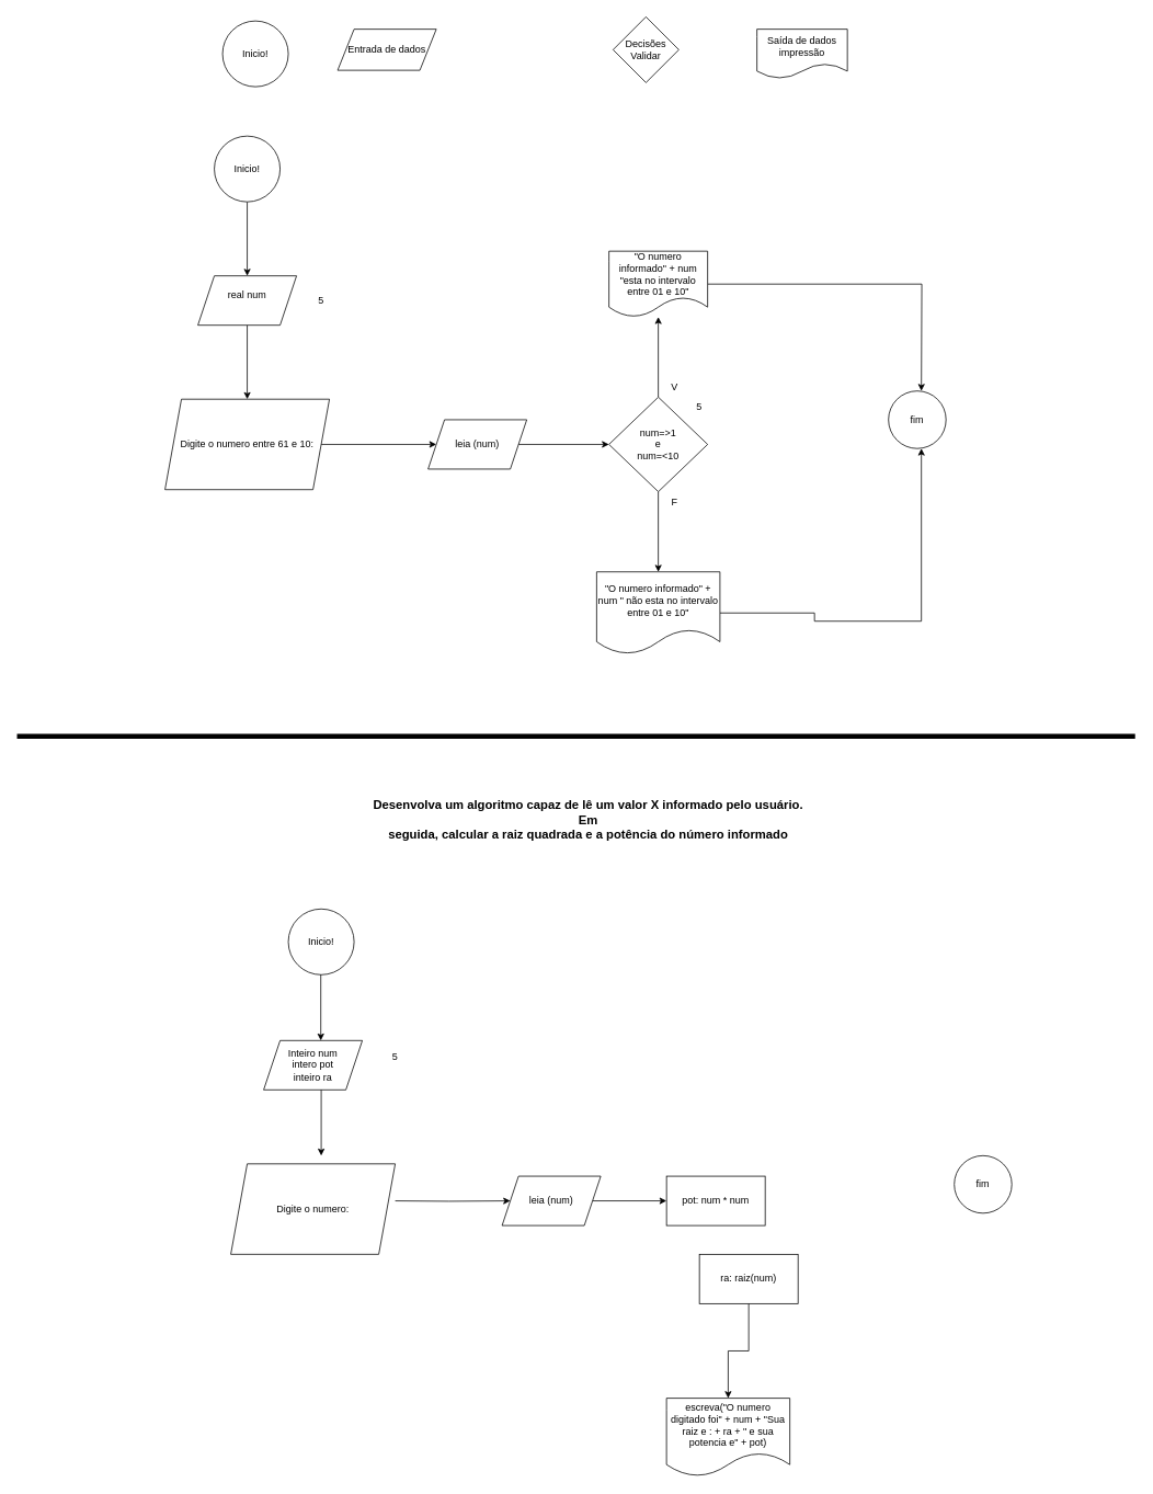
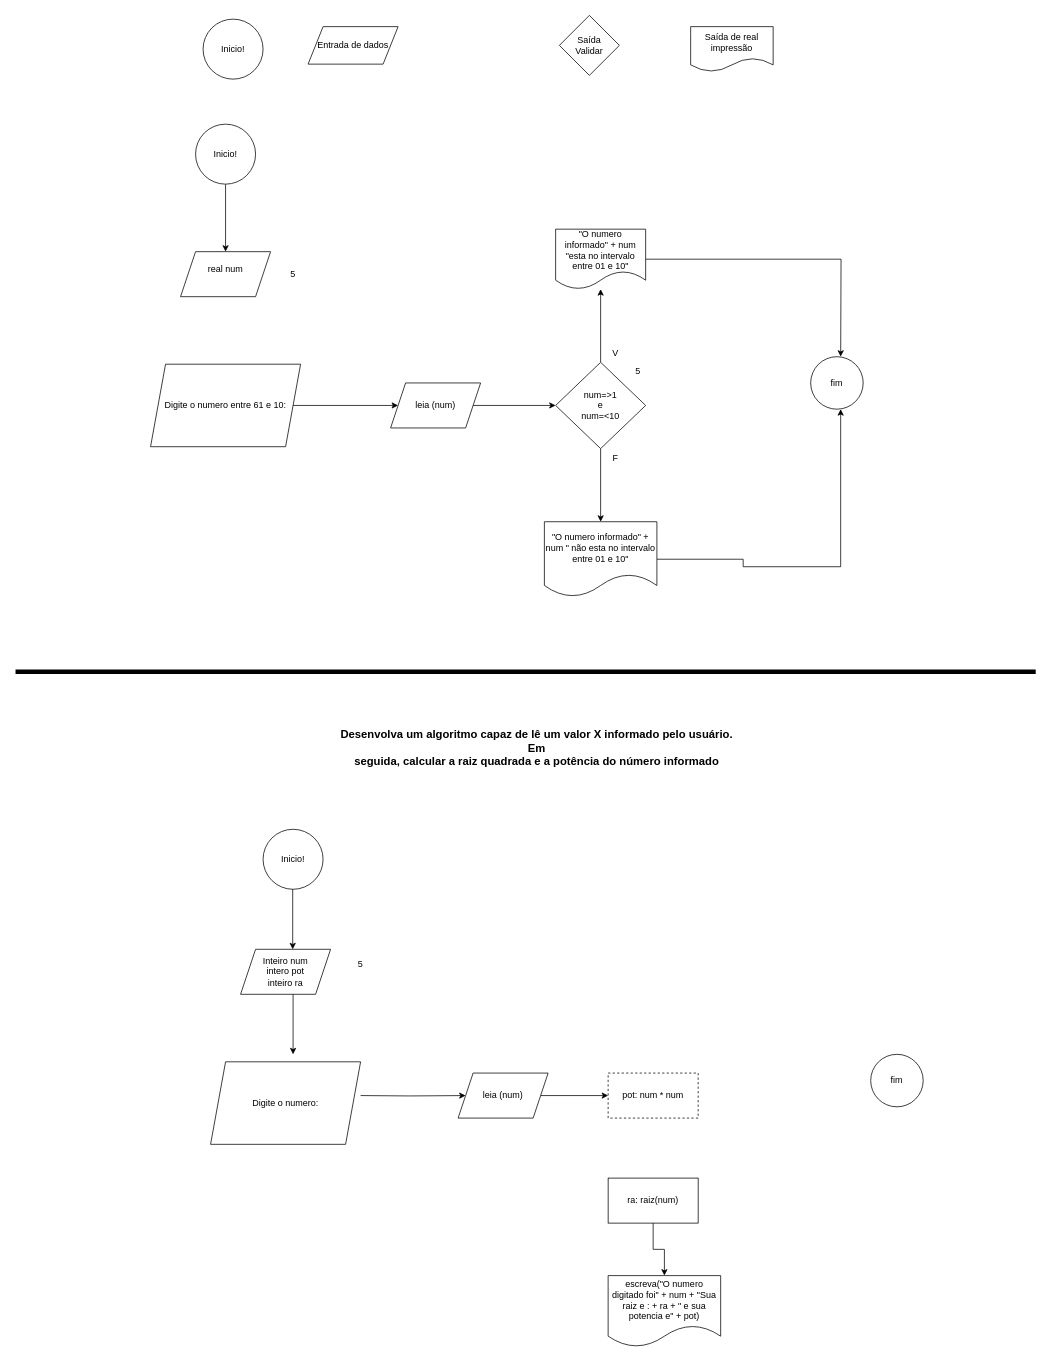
  <mxCell id="0" />
  <mxCell id="1" parent="0" />
  <mxCell id="2" value="Inicio!" style="ellipse;whiteSpace=wrap;html=1;aspect=fixed;" parent="1" vertex="1"><mxGeometry x="270" y="25" width="80" height="80" as="geometry" /></mxCell>
- <mxCell id="3" value="Saída de dados&lt;div&gt;impressão&lt;/div&gt;" style="shape=document;whiteSpace=wrap;html=1;boundedLbl=1;" parent="1" vertex="1"><mxGeometry x="920" y="35" width="110" height="60" as="geometry" /></mxCell>
+ <mxCell id="3" value="Saída de real&lt;div&gt;impressão&lt;/div&gt;" style="shape=document;whiteSpace=wrap;html=1;boundedLbl=1;" parent="1" vertex="1"><mxGeometry x="920" y="35" width="110" height="60" as="geometry" /></mxCell>
  <mxCell id="4" value="Entrada de dados" style="shape=parallelogram;perimeter=parallelogramPerimeter;whiteSpace=wrap;html=1;fixedSize=1;" parent="1" vertex="1"><mxGeometry x="410" y="35" width="120" height="50" as="geometry" /></mxCell>
  <mxCell id="5" value="" style="edgeStyle=orthogonalEdgeStyle;rounded=0;orthogonalLoop=1;jettySize=auto;html=1;" edge="1" parent="1" source="6" target="10"><mxGeometry relative="1" as="geometry" /></mxCell>
  <mxCell id="6" value="Inicio!" style="ellipse;whiteSpace=wrap;html=1;aspect=fixed;" vertex="1" parent="1"><mxGeometry x="260" y="165" width="80" height="80" as="geometry" /></mxCell>
- <mxCell id="7" value="Decisões&lt;div&gt;Validar&lt;/div&gt;" style="rhombus;whiteSpace=wrap;html=1;" vertex="1" parent="1"><mxGeometry x="745" y="20" width="80" height="80" as="geometry" /></mxCell>
+ <mxCell id="7" value="Saída&lt;div&gt;Validar&lt;/div&gt;" style="rhombus;whiteSpace=wrap;html=1;" vertex="1" parent="1"><mxGeometry x="745" y="20" width="80" height="80" as="geometry" /></mxCell>
  <mxCell id="8" value="" style="endArrow=none;html=1;rounded=0;strokeWidth=6;" edge="1" parent="1"><mxGeometry width="50" height="50" relative="1" as="geometry"><mxPoint x="20" y="895" as="sourcePoint" /><mxPoint x="1380" y="895" as="targetPoint" /></mxGeometry></mxCell>
- <mxCell id="9" value="" style="edgeStyle=orthogonalEdgeStyle;rounded=0;orthogonalLoop=1;jettySize=auto;html=1;" edge="1" parent="1" source="10" target="12"><mxGeometry relative="1" as="geometry" /></mxCell>
  <mxCell id="10" value="real num&lt;div&gt;&lt;br&gt;&lt;/div&gt;" style="shape=parallelogram;perimeter=parallelogramPerimeter;whiteSpace=wrap;html=1;fixedSize=1;" vertex="1" parent="1"><mxGeometry x="240" y="335" width="120" height="60" as="geometry" /></mxCell>
  <mxCell id="11" value="" style="edgeStyle=orthogonalEdgeStyle;rounded=0;orthogonalLoop=1;jettySize=auto;html=1;" edge="1" parent="1" source="12" target="14"><mxGeometry relative="1" as="geometry" /></mxCell>
  <mxCell id="12" value="Digite o numero entre 61 e 10:" style="shape=parallelogram;perimeter=parallelogramPerimeter;whiteSpace=wrap;html=1;fixedSize=1;" vertex="1" parent="1"><mxGeometry x="200" y="485" width="200" height="110" as="geometry" /></mxCell>
  <mxCell id="13" value="" style="edgeStyle=orthogonalEdgeStyle;rounded=0;orthogonalLoop=1;jettySize=auto;html=1;" edge="1" parent="1" source="14" target="17"><mxGeometry relative="1" as="geometry" /></mxCell>
  <mxCell id="14" value="leia (num)" style="shape=parallelogram;perimeter=parallelogramPerimeter;whiteSpace=wrap;html=1;fixedSize=1;" vertex="1" parent="1"><mxGeometry x="520" y="510" width="120" height="60" as="geometry" /></mxCell>
  <mxCell id="15" value="" style="edgeStyle=orthogonalEdgeStyle;rounded=0;orthogonalLoop=1;jettySize=auto;html=1;" edge="1" parent="1" source="17" target="21"><mxGeometry relative="1" as="geometry" /></mxCell>
  <mxCell id="16" value="" style="edgeStyle=orthogonalEdgeStyle;rounded=0;orthogonalLoop=1;jettySize=auto;html=1;" edge="1" parent="1" source="17" target="23"><mxGeometry relative="1" as="geometry" /></mxCell>
  <mxCell id="17" value="num=&amp;gt;1&lt;div&gt;&lt;span style=&quot;background-color: initial;&quot;&gt;e&lt;/span&gt;&lt;/div&gt;&lt;div&gt;&lt;span style=&quot;background-color: initial;&quot;&gt;num=&amp;lt;10&lt;/span&gt;&lt;/div&gt;" style="rhombus;whiteSpace=wrap;html=1;" vertex="1" parent="1"><mxGeometry x="740" y="482.5" width="120" height="115" as="geometry" /></mxCell>
  <mxCell id="18" value="5" style="text;html=1;align=center;verticalAlign=middle;whiteSpace=wrap;rounded=0;" vertex="1" parent="1"><mxGeometry x="360" y="350" width="60" height="30" as="geometry" /></mxCell>
  <mxCell id="19" value="5" style="text;html=1;align=center;verticalAlign=middle;whiteSpace=wrap;rounded=0;" vertex="1" parent="1"><mxGeometry x="820" y="480" width="60" height="30" as="geometry" /></mxCell>
  <mxCell id="20" value="" style="edgeStyle=orthogonalEdgeStyle;rounded=0;orthogonalLoop=1;jettySize=auto;html=1;" edge="1" parent="1" source="21"><mxGeometry relative="1" as="geometry"><mxPoint x="1120" y="545" as="targetPoint" /><Array as="points"><mxPoint x="990" y="745" /><mxPoint x="990" y="755" /><mxPoint x="1120" y="755" /></Array></mxGeometry></mxCell>
  <mxCell id="21" value="&lt;br&gt;&lt;span style=&quot;color: rgb(0, 0, 0); font-family: Helvetica; font-size: 12px; font-style: normal; font-variant-ligatures: normal; font-variant-caps: normal; font-weight: 400; letter-spacing: normal; orphans: 2; text-align: center; text-indent: 0px; text-transform: none; widows: 2; word-spacing: 0px; -webkit-text-stroke-width: 0px; white-space: normal; background-color: rgb(255, 255, 255); text-decoration-thickness: initial; text-decoration-style: initial; text-decoration-color: initial; display: inline !important; float: none;&quot;&gt;&quot;O numero informado&quot; + num &quot; não esta no intervalo entre 01 e 10&quot;&lt;/span&gt;&lt;div&gt;&lt;br/&gt;&lt;/div&gt;" style="shape=document;whiteSpace=wrap;html=1;boundedLbl=1;" vertex="1" parent="1"><mxGeometry x="725" y="695" width="150" height="100" as="geometry" /></mxCell>
  <mxCell id="22" value="" style="edgeStyle=orthogonalEdgeStyle;rounded=0;orthogonalLoop=1;jettySize=auto;html=1;" edge="1" parent="1" source="23"><mxGeometry relative="1" as="geometry"><mxPoint x="1120" y="475" as="targetPoint" /></mxGeometry></mxCell>
  <mxCell id="23" value="&quot;O numero informado&quot; + num &quot;esta no intervalo entre 01 e 10&quot;" style="shape=document;whiteSpace=wrap;html=1;boundedLbl=1;" vertex="1" parent="1"><mxGeometry x="740" y="305" width="120" height="80" as="geometry" /></mxCell>
  <mxCell id="24" value="V" style="text;html=1;align=center;verticalAlign=middle;whiteSpace=wrap;rounded=0;" vertex="1" parent="1"><mxGeometry x="790" y="455" width="60" height="30" as="geometry" /></mxCell>
  <mxCell id="25" value="F" style="text;html=1;align=center;verticalAlign=middle;whiteSpace=wrap;rounded=0;" vertex="1" parent="1"><mxGeometry x="790" y="595" width="60" height="30" as="geometry" /></mxCell>
  <mxCell id="26" value="fim" style="ellipse;whiteSpace=wrap;html=1;aspect=fixed;" vertex="1" parent="1"><mxGeometry x="1080" y="475" width="70" height="70" as="geometry" /></mxCell>
  <mxCell id="27" value="&#10;Desenvolva um algoritmo capaz de lê um valor X informado pelo usuário. Em&#10;seguida, calcular a raiz quadrada e a potência do número informado&#10;&#10;" style="text;html=1;align=center;verticalAlign=middle;whiteSpace=wrap;rounded=0;fontStyle=1;fontSize=15;" vertex="1" parent="1"><mxGeometry x="440" y="955" width="550" height="100" as="geometry" /></mxCell>
  <mxCell id="28" value="" style="edgeStyle=orthogonalEdgeStyle;rounded=0;orthogonalLoop=1;jettySize=auto;html=1;" edge="1" parent="1"><mxGeometry relative="1" as="geometry"><mxPoint x="389.5" y="1175" as="sourcePoint" /><mxPoint x="389.5" y="1265" as="targetPoint" /></mxGeometry></mxCell>
  <mxCell id="29" value="Inicio!" style="ellipse;whiteSpace=wrap;html=1;aspect=fixed;" vertex="1" parent="1"><mxGeometry x="350" y="1105" width="80" height="80" as="geometry" /></mxCell>
  <mxCell id="30" value="" style="edgeStyle=orthogonalEdgeStyle;rounded=0;orthogonalLoop=1;jettySize=auto;html=1;" edge="1" parent="1"><mxGeometry relative="1" as="geometry"><mxPoint x="390" y="1315" as="sourcePoint" /><mxPoint x="390" y="1405" as="targetPoint" /></mxGeometry></mxCell>
  <mxCell id="31" value="Inteiro num&lt;div&gt;intero pot&lt;/div&gt;&lt;div&gt;inteiro ra&lt;/div&gt;" style="shape=parallelogram;perimeter=parallelogramPerimeter;whiteSpace=wrap;html=1;fixedSize=1;" vertex="1" parent="1"><mxGeometry x="320" y="1265" width="120" height="60" as="geometry" /></mxCell>
  <mxCell id="32" value="" style="edgeStyle=orthogonalEdgeStyle;rounded=0;orthogonalLoop=1;jettySize=auto;html=1;" edge="1" target="35" parent="1"><mxGeometry relative="1" as="geometry"><mxPoint x="480" y="1460" as="sourcePoint" /></mxGeometry></mxCell>
  <mxCell id="33" value="Digite o numero:" style="shape=parallelogram;perimeter=parallelogramPerimeter;whiteSpace=wrap;html=1;fixedSize=1;" vertex="1" parent="1"><mxGeometry x="280" y="1415" width="200" height="110" as="geometry" /></mxCell>
  <mxCell id="34" value="" style="edgeStyle=orthogonalEdgeStyle;rounded=0;orthogonalLoop=1;jettySize=auto;html=1;" edge="1" parent="1" source="35" target="38"><mxGeometry relative="1" as="geometry" /></mxCell>
  <mxCell id="35" value="leia (num)" style="shape=parallelogram;perimeter=parallelogramPerimeter;whiteSpace=wrap;html=1;fixedSize=1;" vertex="1" parent="1"><mxGeometry x="610" y="1430" width="120" height="60" as="geometry" /></mxCell>
  <mxCell id="36" value="5" style="text;html=1;align=center;verticalAlign=middle;whiteSpace=wrap;rounded=0;" vertex="1" parent="1"><mxGeometry x="450" y="1270" width="60" height="30" as="geometry" /></mxCell>
  <mxCell id="37" value="fim" style="ellipse;whiteSpace=wrap;html=1;aspect=fixed;" vertex="1" parent="1"><mxGeometry x="1160" y="1405" width="70" height="70" as="geometry" /></mxCell>
- <mxCell id="38" value="pot: num * num" style="whiteSpace=wrap;html=1;" vertex="1" parent="1"><mxGeometry x="810" y="1430" width="120" height="60" as="geometry" /></mxCell>
+ <mxCell id="38" value="pot: num * num" style="whiteSpace=wrap;html=1;dashed=1;" vertex="1" parent="1"><mxGeometry x="810" y="1430" width="120" height="60" as="geometry" /></mxCell>
  <mxCell id="39" value="" style="edgeStyle=orthogonalEdgeStyle;rounded=0;orthogonalLoop=1;jettySize=auto;html=1;" edge="1" parent="1" source="40" target="41"><mxGeometry relative="1" as="geometry" /></mxCell>
- <mxCell id="40" value="ra: raiz(num)" style="whiteSpace=wrap;html=1;" vertex="1" parent="1"><mxGeometry x="850" y="1525" width="120" height="60" as="geometry" /></mxCell>
+ <mxCell id="40" value="ra: raiz(num)" style="whiteSpace=wrap;html=1;" vertex="1" parent="1"><mxGeometry x="810" y="1570" width="120" height="60" as="geometry" /></mxCell>
  <mxCell id="41" value="escreva(&quot;O numero digitado foi&quot; + num + &quot;Sua raiz e : + ra + &quot; e sua potencia e&quot; + pot)" style="shape=document;whiteSpace=wrap;html=1;boundedLbl=1;" vertex="1" parent="1"><mxGeometry x="810" y="1700" width="150" height="95" as="geometry" /></mxCell>
